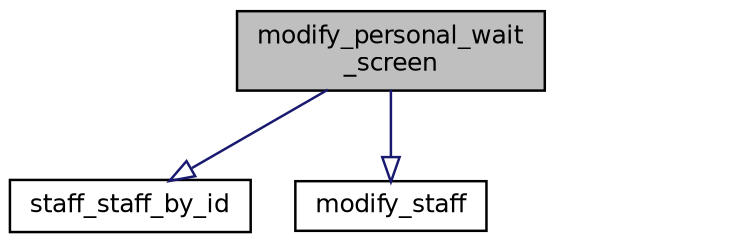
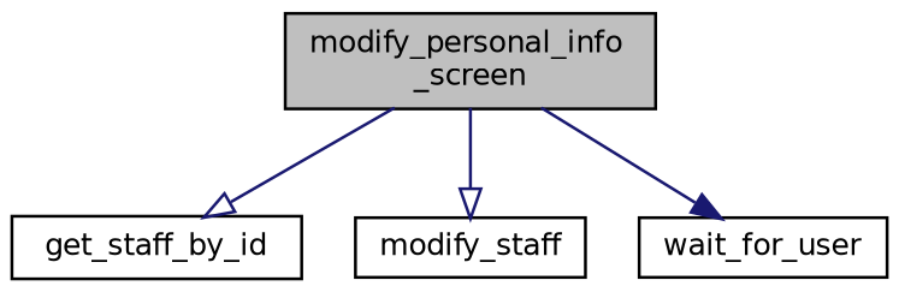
  digraph {
    rankdir=TB
    node [color=black fillcolor=white fontname=Helvetica fontsize=10 shape=record style=filled]
    edge [arrowhead=onormal color=midnightblue fontname=Helvetica fontsize=10 labelfontname=Helvetica labelfontsize=10 style=solid]
-   n1 [fillcolor=grey75 fontcolor=black height=0.2 label="modify_personal_wait\l_screen" width=0.4]
-   n2 [height=0.2 label=staff_staff_by_id width=0.4]
+   n1 [fillcolor=grey75 fontcolor=black height=0.2 label="modify_personal_info\l_screen" width=0.4]
+   n2 [height=0.2 label=get_staff_by_id width=0.4]
    n3 [height=0.2 label=modify_staff width=0.4]
+   n4 [height=0.2 label=wait_for_user width=0.4]
    n1 -> n2
    n1 -> n3
+   n1 -> n4 [arrowhead=normal]
  }
